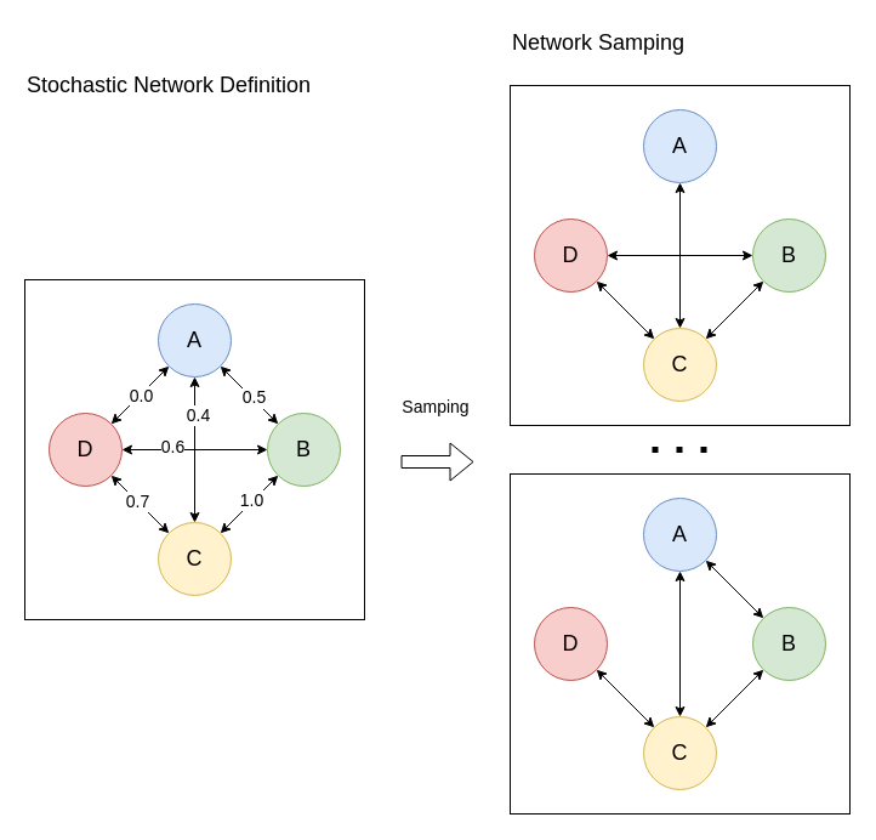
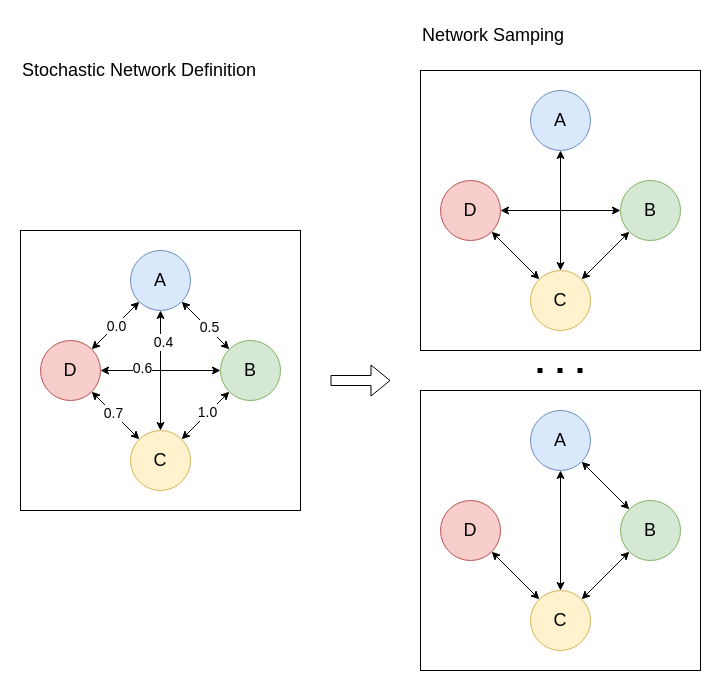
  <mxCell id="0" />
  <mxCell id="1" parent="0" />
  <mxCell id="2" value="" style="rounded=0;whiteSpace=wrap;html=1;" vertex="1" parent="1"><mxGeometry x="20" y="230" width="280" height="280" as="geometry" /></mxCell>
  <mxCell id="3" style="rounded=0;orthogonalLoop=1;jettySize=auto;html=1;exitX=1;exitY=0;exitDx=0;exitDy=0;entryX=0;entryY=1;entryDx=0;entryDy=0;startArrow=classic;startFill=1;" edge="1" parent="1" source="7" target="18"><mxGeometry relative="1" as="geometry" /></mxCell>
  <mxCell id="4" value="0.0" style="edgeLabel;html=1;align=center;verticalAlign=middle;resizable=0;points=[];fontSize=14;" vertex="1" connectable="0" parent="3"><mxGeometry x="-0.025" y="-2" relative="1" as="geometry"><mxPoint y="-1" as="offset" /></mxGeometry></mxCell>
  <mxCell id="5" style="edgeStyle=none;rounded=0;orthogonalLoop=1;jettySize=auto;html=1;exitX=1;exitY=0.5;exitDx=0;exitDy=0;startArrow=classic;startFill=1;" edge="1" parent="1" source="7" target="15"><mxGeometry relative="1" as="geometry" /></mxCell>
  <mxCell id="6" value="0.6" style="edgeLabel;html=1;align=center;verticalAlign=middle;resizable=0;points=[];fontSize=14;" vertex="1" connectable="0" parent="5"><mxGeometry x="-0.325" y="3" relative="1" as="geometry"><mxPoint as="offset" /></mxGeometry></mxCell>
  <mxCell id="7" value="D" style="ellipse;whiteSpace=wrap;html=1;aspect=fixed;fillColor=#f8cecc;strokeColor=#b85450;fontSize=18;" vertex="1" parent="1"><mxGeometry x="40" y="340" width="60" height="60" as="geometry" /></mxCell>
  <mxCell id="8" style="edgeStyle=none;rounded=0;orthogonalLoop=1;jettySize=auto;html=1;exitX=0;exitY=0;exitDx=0;exitDy=0;entryX=1;entryY=1;entryDx=0;entryDy=0;startArrow=classic;startFill=1;" edge="1" parent="1" source="12" target="7"><mxGeometry relative="1" as="geometry" /></mxCell>
  <mxCell id="9" value="0.7" style="edgeLabel;html=1;align=center;verticalAlign=middle;resizable=0;points=[];fontSize=14;" vertex="1" connectable="0" parent="8"><mxGeometry x="0.112" relative="1" as="geometry"><mxPoint as="offset" /></mxGeometry></mxCell>
  <mxCell id="10" style="edgeStyle=none;rounded=0;orthogonalLoop=1;jettySize=auto;html=1;exitX=0.5;exitY=0;exitDx=0;exitDy=0;entryX=0.5;entryY=1;entryDx=0;entryDy=0;startArrow=classic;startFill=1;" edge="1" parent="1" source="12" target="18"><mxGeometry relative="1" as="geometry" /></mxCell>
  <mxCell id="11" value="0.4" style="edgeLabel;html=1;align=center;verticalAlign=middle;resizable=0;points=[];fontSize=14;" vertex="1" connectable="0" parent="10"><mxGeometry x="0.486" y="-2" relative="1" as="geometry"><mxPoint as="offset" /></mxGeometry></mxCell>
  <mxCell id="12" value="C" style="ellipse;whiteSpace=wrap;html=1;aspect=fixed;fillColor=#fff2cc;strokeColor=#d6b656;fontSize=18;" vertex="1" parent="1"><mxGeometry x="130" y="430" width="60" height="60" as="geometry" /></mxCell>
  <mxCell id="13" style="edgeStyle=none;rounded=0;orthogonalLoop=1;jettySize=auto;html=1;exitX=0;exitY=1;exitDx=0;exitDy=0;entryX=1;entryY=0;entryDx=0;entryDy=0;startArrow=classic;startFill=1;" edge="1" parent="1" source="15" target="12"><mxGeometry relative="1" as="geometry" /></mxCell>
  <mxCell id="14" value="1.0" style="edgeLabel;html=1;align=center;verticalAlign=middle;resizable=0;points=[];fontSize=14;" vertex="1" connectable="0" parent="13"><mxGeometry x="-0.116" y="-1" relative="1" as="geometry"><mxPoint as="offset" /></mxGeometry></mxCell>
  <mxCell id="15" value="B" style="ellipse;whiteSpace=wrap;html=1;aspect=fixed;fillColor=#d5e8d4;strokeColor=#82b366;fontSize=18;" vertex="1" parent="1"><mxGeometry x="220" y="340" width="60" height="60" as="geometry" /></mxCell>
  <mxCell id="16" style="edgeStyle=none;rounded=0;orthogonalLoop=1;jettySize=auto;html=1;exitX=1;exitY=1;exitDx=0;exitDy=0;entryX=0;entryY=0;entryDx=0;entryDy=0;startArrow=classic;startFill=1;" edge="1" parent="1" source="18" target="15"><mxGeometry relative="1" as="geometry" /></mxCell>
  <mxCell id="17" value="&lt;font style=&quot;font-size: 14px&quot;&gt;0.5&lt;/font&gt;" style="edgeLabel;html=1;align=center;verticalAlign=middle;resizable=0;points=[];fontSize=18;" vertex="1" connectable="0" parent="16"><mxGeometry x="0.063" y="2" relative="1" as="geometry"><mxPoint as="offset" /></mxGeometry></mxCell>
  <mxCell id="18" value="A" style="ellipse;whiteSpace=wrap;html=1;aspect=fixed;fillColor=#dae8fc;strokeColor=#6c8ebf;fontSize=18;" vertex="1" parent="1"><mxGeometry x="130" y="250" width="60" height="60" as="geometry" /></mxCell>
  <mxCell id="19" value="" style="rounded=0;whiteSpace=wrap;html=1;" vertex="1" parent="1"><mxGeometry x="420" y="70" width="280" height="280" as="geometry" /></mxCell>
  <mxCell id="20" style="edgeStyle=none;rounded=0;orthogonalLoop=1;jettySize=auto;html=1;exitX=1;exitY=0.5;exitDx=0;exitDy=0;fontSize=14;startArrow=classic;startFill=1;strokeWidth=1;" edge="1" parent="1" source="21" target="26"><mxGeometry relative="1" as="geometry" /></mxCell>
  <mxCell id="21" value="D" style="ellipse;whiteSpace=wrap;html=1;aspect=fixed;fillColor=#f8cecc;strokeColor=#b85450;fontSize=18;" vertex="1" parent="1"><mxGeometry x="440" y="180" width="60" height="60" as="geometry" /></mxCell>
  <mxCell id="22" style="edgeStyle=none;rounded=0;orthogonalLoop=1;jettySize=auto;html=1;exitX=0;exitY=0;exitDx=0;exitDy=0;entryX=1;entryY=1;entryDx=0;entryDy=0;startArrow=classic;startFill=1;" edge="1" parent="1" source="24" target="21"><mxGeometry relative="1" as="geometry" /></mxCell>
  <mxCell id="23" style="edgeStyle=none;rounded=0;orthogonalLoop=1;jettySize=auto;html=1;exitX=0.5;exitY=0;exitDx=0;exitDy=0;entryX=0.5;entryY=1;entryDx=0;entryDy=0;startArrow=classic;startFill=1;" edge="1" parent="1" source="24" target="27"><mxGeometry relative="1" as="geometry" /></mxCell>
  <mxCell id="24" value="C" style="ellipse;whiteSpace=wrap;html=1;aspect=fixed;fillColor=#fff2cc;strokeColor=#d6b656;fontSize=18;" vertex="1" parent="1"><mxGeometry x="530" y="270" width="60" height="60" as="geometry" /></mxCell>
  <mxCell id="25" style="edgeStyle=none;rounded=0;orthogonalLoop=1;jettySize=auto;html=1;exitX=0;exitY=1;exitDx=0;exitDy=0;entryX=1;entryY=0;entryDx=0;entryDy=0;startArrow=classic;startFill=1;" edge="1" parent="1" source="26" target="24"><mxGeometry relative="1" as="geometry" /></mxCell>
  <mxCell id="26" value="B" style="ellipse;whiteSpace=wrap;html=1;aspect=fixed;fillColor=#d5e8d4;strokeColor=#82b366;fontSize=18;" vertex="1" parent="1"><mxGeometry x="620" y="180" width="60" height="60" as="geometry" /></mxCell>
  <mxCell id="27" value="A" style="ellipse;whiteSpace=wrap;html=1;aspect=fixed;fillColor=#dae8fc;strokeColor=#6c8ebf;fontSize=18;" vertex="1" parent="1"><mxGeometry x="530" y="90" width="60" height="60" as="geometry" /></mxCell>
  <mxCell id="28" value="" style="rounded=0;whiteSpace=wrap;html=1;" vertex="1" parent="1"><mxGeometry x="420" y="390" width="280" height="280" as="geometry" /></mxCell>
  <mxCell id="29" value="D" style="ellipse;whiteSpace=wrap;html=1;aspect=fixed;fillColor=#f8cecc;strokeColor=#b85450;fontSize=18;" vertex="1" parent="1"><mxGeometry x="440" y="500" width="60" height="60" as="geometry" /></mxCell>
  <mxCell id="30" style="edgeStyle=none;rounded=0;orthogonalLoop=1;jettySize=auto;html=1;exitX=0;exitY=0;exitDx=0;exitDy=0;entryX=1;entryY=1;entryDx=0;entryDy=0;startArrow=classic;startFill=1;" edge="1" parent="1" source="32" target="29"><mxGeometry relative="1" as="geometry" /></mxCell>
  <mxCell id="31" style="edgeStyle=none;rounded=0;orthogonalLoop=1;jettySize=auto;html=1;exitX=0.5;exitY=0;exitDx=0;exitDy=0;entryX=0.5;entryY=1;entryDx=0;entryDy=0;startArrow=classic;startFill=1;" edge="1" parent="1" source="32" target="36"><mxGeometry relative="1" as="geometry" /></mxCell>
  <mxCell id="32" value="C" style="ellipse;whiteSpace=wrap;html=1;aspect=fixed;fillColor=#fff2cc;strokeColor=#d6b656;fontSize=18;" vertex="1" parent="1"><mxGeometry x="530" y="590" width="60" height="60" as="geometry" /></mxCell>
  <mxCell id="33" style="edgeStyle=none;rounded=0;orthogonalLoop=1;jettySize=auto;html=1;exitX=0;exitY=1;exitDx=0;exitDy=0;entryX=1;entryY=0;entryDx=0;entryDy=0;startArrow=classic;startFill=1;" edge="1" parent="1" source="34" target="32"><mxGeometry relative="1" as="geometry" /></mxCell>
  <mxCell id="34" value="B" style="ellipse;whiteSpace=wrap;html=1;aspect=fixed;fillColor=#d5e8d4;strokeColor=#82b366;fontSize=18;" vertex="1" parent="1"><mxGeometry x="620" y="500" width="60" height="60" as="geometry" /></mxCell>
  <mxCell id="35" style="edgeStyle=none;rounded=0;orthogonalLoop=1;jettySize=auto;html=1;exitX=1;exitY=1;exitDx=0;exitDy=0;entryX=0;entryY=0;entryDx=0;entryDy=0;startArrow=classic;startFill=1;" edge="1" parent="1" source="36" target="34"><mxGeometry relative="1" as="geometry" /></mxCell>
  <mxCell id="36" value="A" style="ellipse;whiteSpace=wrap;html=1;aspect=fixed;fillColor=#dae8fc;strokeColor=#6c8ebf;fontSize=18;" vertex="1" parent="1"><mxGeometry x="530" y="410" width="60" height="60" as="geometry" /></mxCell>
  <mxCell id="37" value="" style="endArrow=none;dashed=1;html=1;dashPattern=1 3;strokeWidth=5;rounded=0;fontSize=14;" edge="1" parent="1"><mxGeometry width="50" height="50" relative="1" as="geometry"><mxPoint x="582" y="370" as="sourcePoint" /><mxPoint x="532" y="370" as="targetPoint" /></mxGeometry></mxCell>
  <mxCell id="38" value="Stochastic Network Definition" style="text;html=1;strokeColor=none;fillColor=none;align=left;verticalAlign=middle;whiteSpace=wrap;rounded=0;fontSize=18;" vertex="1" parent="1"><mxGeometry x="20" y="55" width="280" height="30" as="geometry" /></mxCell>
  <mxCell id="39" value="Network Samping" style="text;html=1;strokeColor=none;fillColor=none;align=left;verticalAlign=middle;whiteSpace=wrap;rounded=0;fontSize=18;" vertex="1" parent="1"><mxGeometry x="420" y="20" width="280" height="30" as="geometry" /></mxCell>
  <mxCell id="40" value="" style="shape=flexArrow;endArrow=classic;html=1;rounded=0;fontSize=18;strokeWidth=1;" edge="1" parent="1"><mxGeometry width="50" height="50" relative="1" as="geometry"><mxPoint x="330" y="380" as="sourcePoint" /><mxPoint x="390" y="380" as="targetPoint" /></mxGeometry></mxCell>
- <mxCell id="41" value="Samping" style="text;html=1;strokeColor=none;fillColor=none;align=center;verticalAlign=middle;whiteSpace=wrap;rounded=0;fontSize=14;" vertex="1" parent="1"><mxGeometry x="329" y="320" width="60" height="30" as="geometry" /></mxCell>
